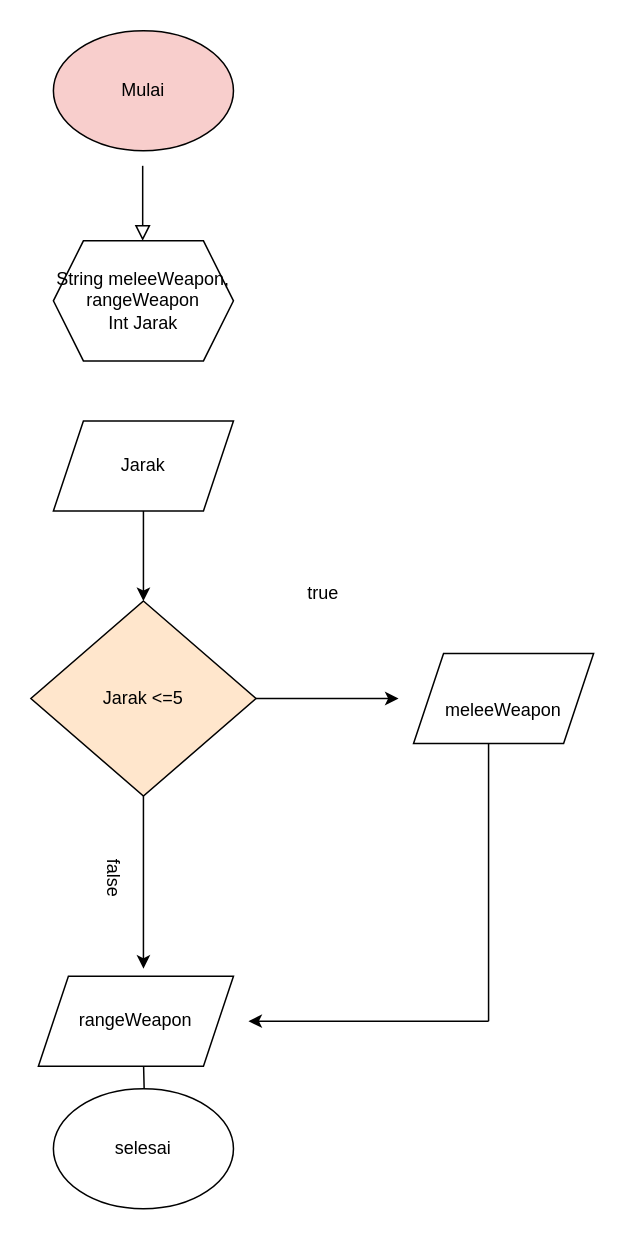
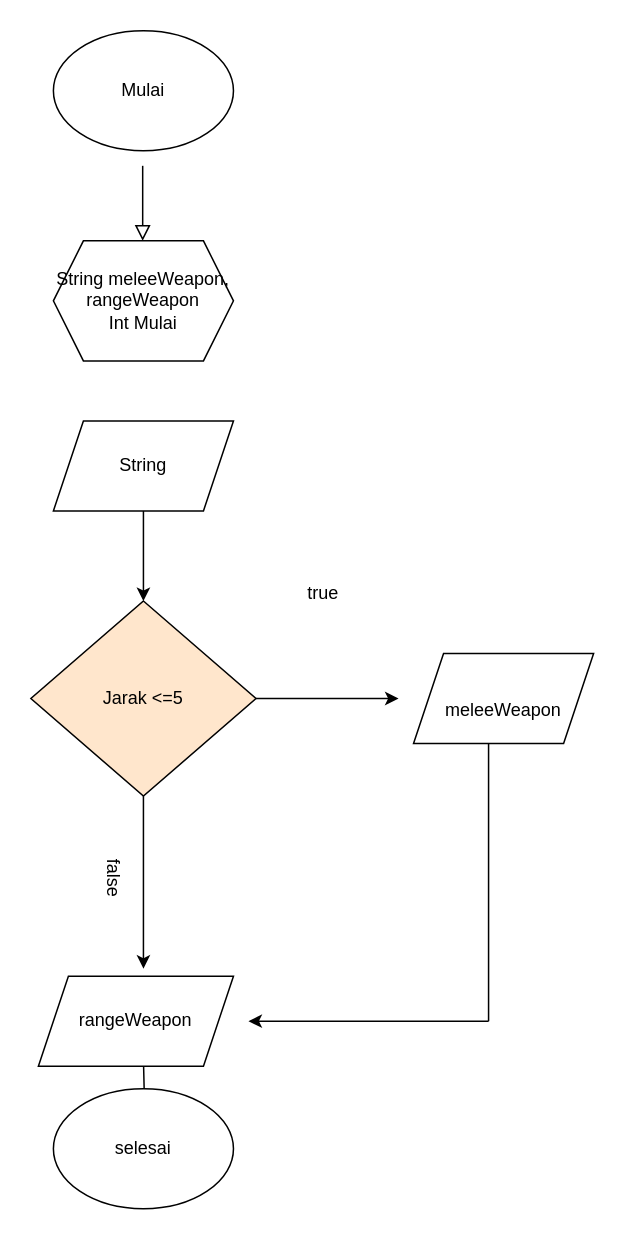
  <mxCell id="0" />
  <mxCell id="1" parent="0" />
  <mxCell id="2" value="" style="rounded=0;html=1;jettySize=auto;orthogonalLoop=1;fontSize=11;endArrow=block;endFill=0;endSize=8;strokeWidth=1;shadow=0;labelBackgroundColor=none;edgeStyle=orthogonalEdgeStyle;" parent="1" edge="1"><mxGeometry relative="1" as="geometry"><mxPoint x="94.5" y="110" as="sourcePoint" /><mxPoint x="94.5" y="160" as="targetPoint" /></mxGeometry></mxCell>
- <mxCell id="3" value="Mulai" style="ellipse;whiteSpace=wrap;html=1;fillColor=#f8cecc;" parent="1" vertex="1"><mxGeometry x="35" y="20" width="120" height="80" as="geometry" /></mxCell>
- <mxCell id="4" value="String meleeWeapon,&lt;br&gt;rangeWeapon&lt;br&gt;Int Jarak" style="shape=hexagon;perimeter=hexagonPerimeter2;whiteSpace=wrap;html=1;fixedSize=1;" parent="1" vertex="1"><mxGeometry x="35" y="160" width="120" height="80" as="geometry" /></mxCell>
+ <mxCell id="3" value="Mulai" style="ellipse;whiteSpace=wrap;html=1;" parent="1" vertex="1"><mxGeometry x="35" y="20" width="120" height="80" as="geometry" /></mxCell>
+ <mxCell id="4" value="String meleeWeapon,&lt;br&gt;rangeWeapon&lt;br&gt;Int Mulai" style="shape=hexagon;perimeter=hexagonPerimeter2;whiteSpace=wrap;html=1;fixedSize=1;" parent="1" vertex="1"><mxGeometry x="35" y="160" width="120" height="80" as="geometry" /></mxCell>
  <mxCell id="5" value="" style="edgeStyle=orthogonalEdgeStyle;rounded=0;orthogonalLoop=1;jettySize=auto;html=1;" parent="1" source="6" edge="1"><mxGeometry relative="1" as="geometry"><mxPoint x="95" y="400" as="targetPoint" /></mxGeometry></mxCell>
- <mxCell id="6" value="Jarak" style="shape=parallelogram;perimeter=parallelogramPerimeter;whiteSpace=wrap;html=1;fixedSize=1;" parent="1" vertex="1"><mxGeometry x="35" y="280" width="120" height="60" as="geometry" /></mxCell>
+ <mxCell id="6" value="String" style="shape=parallelogram;perimeter=parallelogramPerimeter;whiteSpace=wrap;html=1;fixedSize=1;" parent="1" vertex="1"><mxGeometry x="35" y="280" width="120" height="60" as="geometry" /></mxCell>
  <mxCell id="7" value="" style="edgeStyle=orthogonalEdgeStyle;rounded=0;orthogonalLoop=1;jettySize=auto;html=1;" parent="1" source="9" edge="1"><mxGeometry relative="1" as="geometry"><mxPoint x="265" y="465" as="targetPoint" /></mxGeometry></mxCell>
  <mxCell id="8" value="" style="edgeStyle=orthogonalEdgeStyle;rounded=0;orthogonalLoop=1;jettySize=auto;html=1;" parent="1" source="9" edge="1"><mxGeometry relative="1" as="geometry"><mxPoint x="95" y="645" as="targetPoint" /></mxGeometry></mxCell>
  <mxCell id="9" value="Jarak &amp;lt;=5" style="rhombus;whiteSpace=wrap;html=1;fillColor=#ffe6cc;" parent="1" vertex="1"><mxGeometry x="20" y="400" width="150" height="130" as="geometry" /></mxCell>
  <mxCell id="10" value="" style="edgeStyle=orthogonalEdgeStyle;rounded=0;orthogonalLoop=1;jettySize=auto;html=1;" parent="1" target="15" edge="1"><mxGeometry relative="1" as="geometry"><mxPoint x="95" y="705" as="sourcePoint" /></mxGeometry></mxCell>
  <mxCell id="11" value="" style="endArrow=none;html=1;rounded=0;entryX=0.5;entryY=1;entryDx=0;entryDy=0;" parent="1" edge="1"><mxGeometry width="50" height="50" relative="1" as="geometry"><mxPoint x="325" y="680" as="sourcePoint" /><mxPoint x="325" y="495" as="targetPoint" /></mxGeometry></mxCell>
  <mxCell id="12" value="" style="endArrow=classic;html=1;rounded=0;" parent="1" edge="1"><mxGeometry width="50" height="50" relative="1" as="geometry"><mxPoint x="325" y="680" as="sourcePoint" /><mxPoint x="165" y="680" as="targetPoint" /></mxGeometry></mxCell>
  <mxCell id="13" value="true" style="text;html=1;strokeColor=none;fillColor=none;align=center;verticalAlign=middle;whiteSpace=wrap;rounded=0;" parent="1" vertex="1"><mxGeometry x="185" y="380" width="60" height="30" as="geometry" /></mxCell>
  <mxCell id="14" value="false" style="text;html=1;strokeColor=none;fillColor=none;align=center;verticalAlign=middle;whiteSpace=wrap;rounded=0;rotation=90;" parent="1" vertex="1"><mxGeometry x="45" y="570" width="60" height="30" as="geometry" /></mxCell>
  <mxCell id="15" value="selesai" style="ellipse;whiteSpace=wrap;html=1;" parent="1" vertex="1"><mxGeometry x="35" y="725" width="120" height="80" as="geometry" /></mxCell>
  <mxCell id="16" value="rangeWeapon" style="shape=parallelogram;perimeter=parallelogramPerimeter;whiteSpace=wrap;html=1;fixedSize=1;" parent="1" vertex="1"><mxGeometry x="25" y="650" width="130" height="60" as="geometry" /></mxCell>
  <mxCell id="17" value="&lt;br&gt;meleeWeapon" style="shape=parallelogram;perimeter=parallelogramPerimeter;whiteSpace=wrap;html=1;fixedSize=1;" parent="1" vertex="1"><mxGeometry x="275" y="435" width="120" height="60" as="geometry" /></mxCell>
